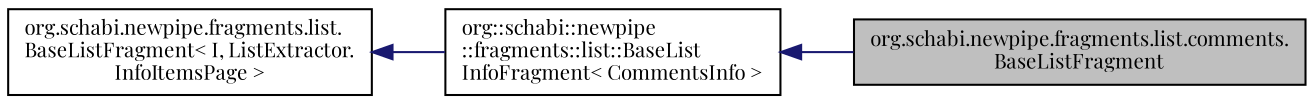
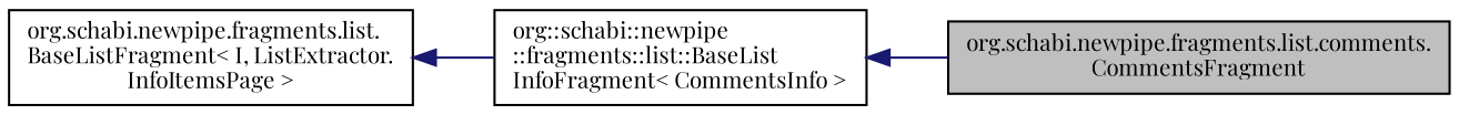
  digraph {
    rankdir=LR
    fontname="Playfair Display"
    node [color=black fillcolor=white fontname="Playfair Display" fontsize=10 shape=record style=filled]
    edge [color=midnightblue dir=back fontname="Playfair Display" fontsize=10 labelfontname=Helvetica labelfontsize=10 style=solid]
-   n1 [fillcolor=grey75 fontcolor=black height=0.2 label="org.schabi.newpipe.fragments.list.comments.\lBaseListFragment" width=0.4]
+   n1 [fillcolor=grey75 fontcolor=black height=0.2 label="org.schabi.newpipe.fragments.list.comments.\lCommentsFragment" width=0.4]
    n2 [height=0.2 label="org::schabi::newpipe\l::fragments::list::BaseList\lInfoFragment\< CommentsInfo \>" width=0.4]
    n3 [height=0.2 label="org.schabi.newpipe.fragments.list.\lBaseListFragment\< I, ListExtractor.\lInfoItemsPage \>" width=0.4]
    n2 -> n1
    n3 -> n2
  }
